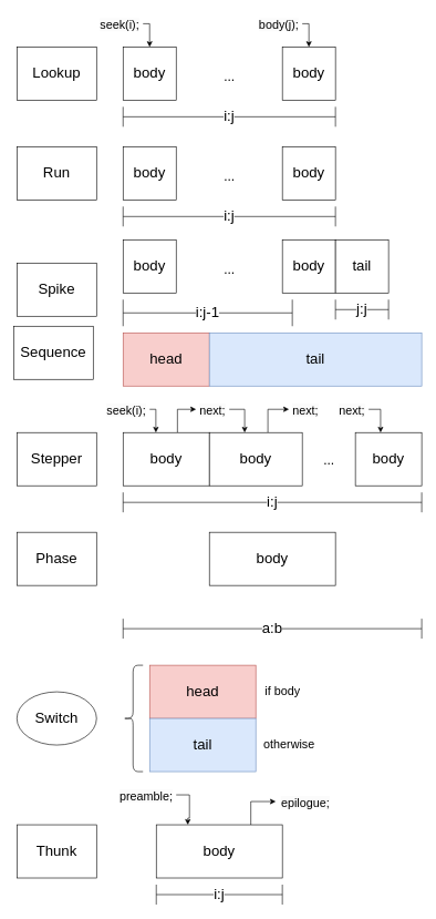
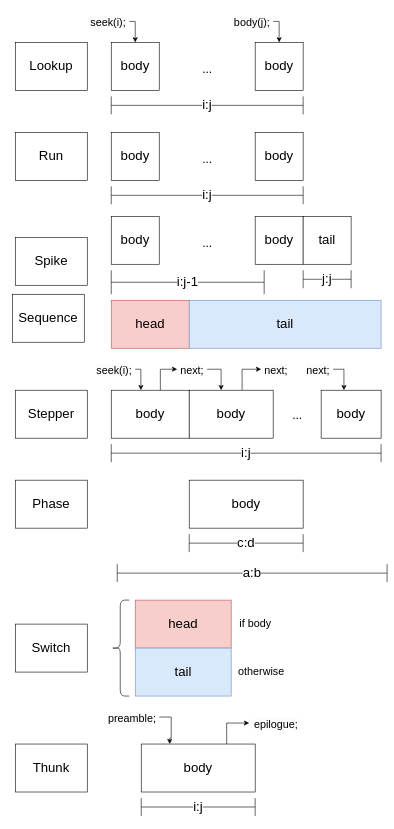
  <mxCell id="0" />
  <mxCell id="1" parent="0" />
  <mxCell id="2" value="body" style="whiteSpace=wrap;html=1;aspect=fixed;fontSize=22;container=0;" parent="1" vertex="1"><mxGeometry x="185" y="70" width="80" height="80" as="geometry" /></mxCell>
  <mxCell id="3" value="Lookup" style="whiteSpace=wrap;html=1;fontSize=22;container=0;" parent="1" vertex="1"><mxGeometry x="25" y="70" width="120" height="80" as="geometry" /></mxCell>
  <mxCell id="4" value="i:j" style="shape=crossbar;whiteSpace=wrap;html=1;rounded=1;fontSize=22;labelBackgroundColor=default;" vertex="1" parent="1"><mxGeometry x="185" y="160" width="320" height="30" as="geometry" /></mxCell>
  <mxCell id="5" value="body" style="whiteSpace=wrap;html=1;aspect=fixed;fontSize=22;container=0;" vertex="1" parent="1"><mxGeometry x="425" y="70" width="80" height="80" as="geometry" /></mxCell>
  <mxCell id="6" value="Stepper" style="whiteSpace=wrap;html=1;fontSize=22;container=0;" vertex="1" parent="1"><mxGeometry x="25" y="650" width="120" height="80" as="geometry" /></mxCell>
  <mxCell id="7" value="i:j" style="shape=crossbar;whiteSpace=wrap;html=1;rounded=1;fontSize=22;labelBackgroundColor=default;" vertex="1" parent="1"><mxGeometry x="185" y="740" width="450" height="30" as="geometry" /></mxCell>
  <mxCell id="8" value="..." style="text;html=1;align=center;verticalAlign=middle;resizable=0;points=[];autosize=1;strokeColor=none;fillColor=none;fontSize=20;" vertex="1" parent="1"><mxGeometry x="325" y="93" width="40" height="40" as="geometry" /></mxCell>
  <mxCell id="9" style="edgeStyle=orthogonalEdgeStyle;rounded=0;orthogonalLoop=1;jettySize=auto;html=1;exitX=0.63;exitY=0;exitDx=0;exitDy=0;exitPerimeter=0;entryX=0;entryY=0.5;entryDx=0;entryDy=0;" edge="1" parent="1" source="10" target="13"><mxGeometry relative="1" as="geometry" /></mxCell>
  <mxCell id="10" value="&lt;div style=&quot;font-size: 22px;&quot;&gt;body&lt;/div&gt;" style="whiteSpace=wrap;html=1;fontSize=22;container=0;points=[[0,0,0,0,0],[0,0.25,0,0,0],[0,0.5,0,0,0],[0,0.75,0,0,0],[0,1,0,0,0],[0.25,0,0,0,0],[0.25,1,0,0,0],[0.38,0,0,0,0],[0.5,0,0,0,0],[0.5,1,0,0,0],[0.63,0,0,0,0],[0.75,0,0,0,0],[0.75,1,0,0,0],[1,0,0,0,0],[1,0.25,0,0,0],[1,0.5,0,0,0],[1,0.75,0,0,0],[1,1,0,0,0]];" vertex="1" parent="1"><mxGeometry x="185" y="650" width="130" height="80" as="geometry" /></mxCell>
  <mxCell id="11" value="..." style="text;html=1;align=center;verticalAlign=middle;resizable=0;points=[];autosize=1;strokeColor=none;fillColor=none;fontSize=20;" vertex="1" parent="1"><mxGeometry x="475" y="670" width="40" height="40" as="geometry" /></mxCell>
  <mxCell id="12" value="&lt;span style=&quot;color: rgb(0, 0, 0); font-family: Helvetica; font-size: 18px; font-style: normal; font-variant-ligatures: normal; font-variant-caps: normal; font-weight: 400; letter-spacing: normal; orphans: 2; text-indent: 0px; text-transform: none; widows: 2; word-spacing: 0px; -webkit-text-stroke-width: 0px; white-space: normal; background-color: rgb(251, 251, 251); text-decoration-thickness: initial; text-decoration-style: initial; text-decoration-color: initial; float: none; display: inline !important;&quot;&gt;seek(i);&lt;/span&gt;" style="text;whiteSpace=wrap;html=1;fontSize=18;align=center;" vertex="1" parent="1"><mxGeometry x="155" y="600" width="70" height="30" as="geometry" /></mxCell>
  <mxCell id="13" value="&lt;span style=&quot;color: rgb(0, 0, 0); font-family: Helvetica; font-size: 18px; font-style: normal; font-variant-ligatures: normal; font-variant-caps: normal; font-weight: 400; letter-spacing: normal; orphans: 2; text-indent: 0px; text-transform: none; widows: 2; word-spacing: 0px; -webkit-text-stroke-width: 0px; white-space: normal; background-color: rgb(251, 251, 251); text-decoration-thickness: initial; text-decoration-style: initial; text-decoration-color: initial; float: none; display: inline !important;&quot;&gt;next;&lt;/span&gt;" style="text;whiteSpace=wrap;html=1;align=center;fontSize=18;" vertex="1" parent="1"><mxGeometry x="295" y="600" width="50" height="30" as="geometry" /></mxCell>
  <mxCell id="14" value="&lt;span style=&quot;color: rgb(0, 0, 0); font-family: Helvetica; font-size: 18px; font-style: normal; font-variant-ligatures: normal; font-variant-caps: normal; font-weight: 400; letter-spacing: normal; orphans: 2; text-indent: 0px; text-transform: none; widows: 2; word-spacing: 0px; -webkit-text-stroke-width: 0px; white-space: normal; background-color: rgb(251, 251, 251); text-decoration-thickness: initial; text-decoration-style: initial; text-decoration-color: initial; float: none; display: inline !important;&quot;&gt;next;&lt;/span&gt;" style="text;whiteSpace=wrap;html=1;align=center;fontSize=18;" vertex="1" parent="1"><mxGeometry x="435" y="600" width="50" height="30" as="geometry" /></mxCell>
  <mxCell id="15" style="edgeStyle=orthogonalEdgeStyle;rounded=0;orthogonalLoop=1;jettySize=auto;html=1;exitX=1;exitY=0.5;exitDx=0;exitDy=0;entryX=0.38;entryY=0;entryDx=0;entryDy=0;entryPerimeter=0;" edge="1" parent="1" source="12" target="10"><mxGeometry relative="1" as="geometry" /></mxCell>
  <mxCell id="16" style="edgeStyle=orthogonalEdgeStyle;rounded=0;orthogonalLoop=1;jettySize=auto;html=1;exitX=0.63;exitY=0;exitDx=0;exitDy=0;exitPerimeter=0;entryX=0;entryY=0.5;entryDx=0;entryDy=0;" edge="1" parent="1" source="17" target="14"><mxGeometry relative="1" as="geometry" /></mxCell>
  <mxCell id="17" value="&lt;div style=&quot;font-size: 22px;&quot;&gt;body&lt;/div&gt;" style="whiteSpace=wrap;html=1;fontSize=22;container=0;points=[[0,0,0,0,0],[0,0.25,0,0,0],[0,0.5,0,0,0],[0,0.75,0,0,0],[0,1,0,0,0],[0.25,0,0,0,0],[0.25,1,0,0,0],[0.38,0,0,0,0],[0.5,0,0,0,0],[0.5,1,0,0,0],[0.63,0,0,0,0],[0.75,0,0,0,0],[0.75,1,0,0,0],[1,0,0,0,0],[1,0.25,0,0,0],[1,0.5,0,0,0],[1,0.75,0,0,0],[1,1,0,0,0]];" vertex="1" parent="1"><mxGeometry x="315" y="650" width="140" height="80" as="geometry" /></mxCell>
  <mxCell id="18" value="&lt;div style=&quot;font-size: 22px;&quot;&gt;body&lt;/div&gt;" style="whiteSpace=wrap;html=1;fontSize=22;container=0;points=[[0,0,0,0,0],[0,0.25,0,0,0],[0,0.5,0,0,0],[0,0.75,0,0,0],[0,1,0,0,0],[0.25,0,0,0,0],[0.25,1,0,0,0],[0.38,0,0,0,0],[0.5,0,0,0,0],[0.5,1,0,0,0],[0.63,0,0,0,0],[0.75,0,0,0,0],[0.75,1,0,0,0],[1,0,0,0,0],[1,0.25,0,0,0],[1,0.5,0,0,0],[1,0.75,0,0,0],[1,1,0,0,0]];" vertex="1" parent="1"><mxGeometry x="535" y="650" width="100" height="80" as="geometry" /></mxCell>
  <mxCell id="19" style="edgeStyle=orthogonalEdgeStyle;rounded=0;orthogonalLoop=1;jettySize=auto;html=1;exitX=1;exitY=0.5;exitDx=0;exitDy=0;entryX=0.38;entryY=0;entryDx=0;entryDy=0;entryPerimeter=0;" edge="1" parent="1" source="13" target="17"><mxGeometry relative="1" as="geometry" /></mxCell>
  <mxCell id="20" style="edgeStyle=orthogonalEdgeStyle;rounded=0;orthogonalLoop=1;jettySize=auto;html=1;exitX=1;exitY=0.5;exitDx=0;exitDy=0;entryX=0.5;entryY=0;entryDx=0;entryDy=0;" edge="1" parent="1" source="21" target="2"><mxGeometry relative="1" as="geometry" /></mxCell>
  <mxCell id="21" value="&lt;span style=&quot;color: rgb(0, 0, 0); font-family: Helvetica; font-size: 18px; font-style: normal; font-variant-ligatures: normal; font-variant-caps: normal; font-weight: 400; letter-spacing: normal; orphans: 2; text-indent: 0px; text-transform: none; widows: 2; word-spacing: 0px; -webkit-text-stroke-width: 0px; white-space: normal; background-color: rgb(251, 251, 251); text-decoration-thickness: initial; text-decoration-style: initial; text-decoration-color: initial; float: none; display: inline !important;&quot;&gt;seek(i);&lt;/span&gt;" style="text;whiteSpace=wrap;html=1;fontSize=18;align=center;" vertex="1" parent="1"><mxGeometry x="145" y="20" width="70" height="30" as="geometry" /></mxCell>
  <mxCell id="22" style="edgeStyle=orthogonalEdgeStyle;rounded=0;orthogonalLoop=1;jettySize=auto;html=1;exitX=1;exitY=0.5;exitDx=0;exitDy=0;entryX=0.5;entryY=0;entryDx=0;entryDy=0;" edge="1" parent="1" source="23" target="5"><mxGeometry relative="1" as="geometry" /></mxCell>
  <mxCell id="23" value="&lt;span style=&quot;color: rgb(0, 0, 0); font-family: Helvetica; font-size: 18px; font-style: normal; font-variant-ligatures: normal; font-variant-caps: normal; font-weight: 400; letter-spacing: normal; orphans: 2; text-indent: 0px; text-transform: none; widows: 2; word-spacing: 0px; -webkit-text-stroke-width: 0px; white-space: normal; background-color: rgb(251, 251, 251); text-decoration-thickness: initial; text-decoration-style: initial; text-decoration-color: initial; float: none; display: inline !important;&quot;&gt;body(j);&lt;/span&gt;" style="text;whiteSpace=wrap;html=1;fontSize=18;align=center;" vertex="1" parent="1"><mxGeometry x="385" y="20" width="70" height="30" as="geometry" /></mxCell>
  <mxCell id="24" value="&lt;span style=&quot;color: rgb(0, 0, 0); font-family: Helvetica; font-size: 18px; font-style: normal; font-variant-ligatures: normal; font-variant-caps: normal; font-weight: 400; letter-spacing: normal; orphans: 2; text-indent: 0px; text-transform: none; widows: 2; word-spacing: 0px; -webkit-text-stroke-width: 0px; white-space: normal; background-color: rgb(251, 251, 251); text-decoration-thickness: initial; text-decoration-style: initial; text-decoration-color: initial; float: none; display: inline !important;&quot;&gt;next;&lt;/span&gt;" style="text;whiteSpace=wrap;html=1;align=center;fontSize=18;" vertex="1" parent="1"><mxGeometry x="505" y="600" width="50" height="30" as="geometry" /></mxCell>
  <mxCell id="25" style="edgeStyle=orthogonalEdgeStyle;rounded=0;orthogonalLoop=1;jettySize=auto;html=1;exitX=1;exitY=0.5;exitDx=0;exitDy=0;entryX=0.38;entryY=0;entryDx=0;entryDy=0;entryPerimeter=0;" edge="1" parent="1" source="24" target="18"><mxGeometry relative="1" as="geometry" /></mxCell>
  <mxCell id="26" value="Sequence" style="whiteSpace=wrap;html=1;fontSize=22;container=0;" vertex="1" parent="1"><mxGeometry x="20" y="490" width="120" height="80" as="geometry" /></mxCell>
  <mxCell id="27" value="&lt;div style=&quot;font-size: 22px;&quot;&gt;head&lt;/div&gt;" style="whiteSpace=wrap;html=1;fontSize=22;container=0;points=[[0,0,0,0,0],[0,0.25,0,0,0],[0,0.5,0,0,0],[0,0.75,0,0,0],[0,1,0,0,0],[0.25,0,0,0,0],[0.25,1,0,0,0],[0.38,0,0,0,0],[0.5,0,0,0,0],[0.5,1,0,0,0],[0.63,0,0,0,0],[0.75,0,0,0,0],[0.75,1,0,0,0],[1,0,0,0,0],[1,0.25,0,0,0],[1,0.5,0,0,0],[1,0.75,0,0,0],[1,1,0,0,0]];labelBackgroundColor=none;fillColor=#f8cecc;strokeColor=#b85450;" vertex="1" parent="1"><mxGeometry x="185" y="500" width="130" height="80" as="geometry" /></mxCell>
  <mxCell id="28" value="&lt;div style=&quot;font-size: 22px;&quot;&gt;tail&lt;/div&gt;" style="whiteSpace=wrap;html=1;fontSize=22;container=0;points=[[0,0,0,0,0],[0,0.25,0,0,0],[0,0.5,0,0,0],[0,0.75,0,0,0],[0,1,0,0,0],[0.25,0,0,0,0],[0.25,1,0,0,0],[0.38,0,0,0,0],[0.5,0,0,0,0],[0.5,1,0,0,0],[0.63,0,0,0,0],[0.75,0,0,0,0],[0.75,1,0,0,0],[1,0,0,0,0],[1,0.25,0,0,0],[1,0.5,0,0,0],[1,0.75,0,0,0],[1,1,0,0,0]];fillColor=#dae8fc;strokeColor=#6c8ebf;" vertex="1" parent="1"><mxGeometry x="315" y="500" width="320" height="80" as="geometry" /></mxCell>
  <mxCell id="29" value="Phase" style="whiteSpace=wrap;html=1;fontSize=22;container=0;" vertex="1" parent="1"><mxGeometry x="25" y="800" width="120" height="80" as="geometry" /></mxCell>
  <mxCell id="30" value="&lt;div style=&quot;font-size: 22px;&quot;&gt;body&lt;/div&gt;" style="whiteSpace=wrap;html=1;fontSize=22;container=0;points=[[0,0,0,0,0],[0,0.25,0,0,0],[0,0.5,0,0,0],[0,0.75,0,0,0],[0,1,0,0,0],[0.25,0,0,0,0],[0.25,1,0,0,0],[0.38,0,0,0,0],[0.5,0,0,0,0],[0.5,1,0,0,0],[0.63,0,0,0,0],[0.75,0,0,0,0],[0.75,1,0,0,0],[1,0,0,0,0],[1,0.25,0,0,0],[1,0.5,0,0,0],[1,0.75,0,0,0],[1,1,0,0,0]];" vertex="1" parent="1"><mxGeometry x="315" y="800" width="190" height="80" as="geometry" /></mxCell>
- <mxCell id="31" value="a:b" style="shape=crossbar;whiteSpace=wrap;html=1;rounded=1;fontSize=22;labelBackgroundColor=default;" vertex="1" parent="1"><mxGeometry x="185" y="930" width="450" height="30" as="geometry" /></mxCell>
+ <mxCell id="31" value="a:b" style="shape=crossbar;whiteSpace=wrap;html=1;rounded=1;fontSize=22;labelBackgroundColor=default;" vertex="1" parent="1"><mxGeometry x="195" y="940" width="450" height="30" as="geometry" /></mxCell>
+ <mxCell id="32" value="c:d" style="shape=crossbar;whiteSpace=wrap;html=1;rounded=1;fontSize=22;labelBackgroundColor=default;" vertex="1" parent="1"><mxGeometry x="315" y="890" width="190" height="30" as="geometry" /></mxCell>
  <mxCell id="33" value="body" style="whiteSpace=wrap;html=1;aspect=fixed;fontSize=22;container=0;" vertex="1" parent="1"><mxGeometry x="185" y="220" width="80" height="80" as="geometry" /></mxCell>
  <mxCell id="34" value="Run" style="whiteSpace=wrap;html=1;fontSize=22;container=0;" vertex="1" parent="1"><mxGeometry x="25" y="220" width="120" height="80" as="geometry" /></mxCell>
  <mxCell id="35" value="i:j" style="shape=crossbar;whiteSpace=wrap;html=1;rounded=1;fontSize=22;labelBackgroundColor=default;" vertex="1" parent="1"><mxGeometry x="185" y="310" width="320" height="30" as="geometry" /></mxCell>
  <mxCell id="36" value="body" style="whiteSpace=wrap;html=1;aspect=fixed;fontSize=22;container=0;" vertex="1" parent="1"><mxGeometry x="425" y="220" width="80" height="80" as="geometry" /></mxCell>
  <mxCell id="37" value="..." style="text;html=1;align=center;verticalAlign=middle;resizable=0;points=[];autosize=1;strokeColor=none;fillColor=none;fontSize=20;" vertex="1" parent="1"><mxGeometry x="325" y="243" width="40" height="40" as="geometry" /></mxCell>
  <mxCell id="38" value="body" style="whiteSpace=wrap;html=1;aspect=fixed;fontSize=22;container=0;" vertex="1" parent="1"><mxGeometry x="185" y="360" width="80" height="80" as="geometry" /></mxCell>
  <mxCell id="39" value="Spike" style="whiteSpace=wrap;html=1;fontSize=22;container=0;" vertex="1" parent="1"><mxGeometry x="25" y="395" width="120" height="80" as="geometry" /></mxCell>
  <mxCell id="40" value="i:j-1" style="shape=crossbar;whiteSpace=wrap;html=1;rounded=1;fontSize=22;labelBackgroundColor=default;" vertex="1" parent="1"><mxGeometry x="185" y="450" width="255" height="40" as="geometry" /></mxCell>
  <mxCell id="41" value="body" style="whiteSpace=wrap;html=1;aspect=fixed;fontSize=22;container=0;" vertex="1" parent="1"><mxGeometry x="425" y="360" width="80" height="80" as="geometry" /></mxCell>
  <mxCell id="42" value="..." style="text;html=1;align=center;verticalAlign=middle;resizable=0;points=[];autosize=1;strokeColor=none;fillColor=none;fontSize=20;" vertex="1" parent="1"><mxGeometry x="325" y="383" width="40" height="40" as="geometry" /></mxCell>
  <mxCell id="43" value="tail" style="whiteSpace=wrap;html=1;aspect=fixed;fontSize=22;container=0;" vertex="1" parent="1"><mxGeometry x="505" y="360" width="80" height="80" as="geometry" /></mxCell>
  <mxCell id="44" value="j:j" style="shape=crossbar;whiteSpace=wrap;html=1;rounded=1;fontSize=22;labelBackgroundColor=default;" vertex="1" parent="1"><mxGeometry x="505" y="450" width="80" height="30" as="geometry" /></mxCell>
- <mxCell id="45" value="Switch" style="ellipse;whiteSpace=wrap;html=1;fontSize=22;container=0;" vertex="1" parent="1"><mxGeometry x="25" y="1040" width="120" height="80" as="geometry" /></mxCell>
+ <mxCell id="45" value="Switch" style="whiteSpace=wrap;html=1;fontSize=22;container=0;" vertex="1" parent="1"><mxGeometry x="25" y="1040" width="120" height="80" as="geometry" /></mxCell>
  <mxCell id="46" value="&lt;div style=&quot;font-size: 22px;&quot;&gt;head&lt;/div&gt;" style="whiteSpace=wrap;html=1;fontSize=22;container=0;points=[[0,0,0,0,0],[0,0.25,0,0,0],[0,0.5,0,0,0],[0,0.75,0,0,0],[0,1,0,0,0],[0.25,0,0,0,0],[0.25,1,0,0,0],[0.38,0,0,0,0],[0.5,0,0,0,0],[0.5,1,0,0,0],[0.63,0,0,0,0],[0.75,0,0,0,0],[0.75,1,0,0,0],[1,0,0,0,0],[1,0.25,0,0,0],[1,0.5,0,0,0],[1,0.75,0,0,0],[1,1,0,0,0]];labelBackgroundColor=none;fillColor=#f8cecc;strokeColor=#b85450;" vertex="1" parent="1"><mxGeometry x="225" y="1000" width="160" height="80" as="geometry" /></mxCell>
  <mxCell id="47" value="&lt;div style=&quot;font-size: 22px;&quot;&gt;tail&lt;/div&gt;" style="whiteSpace=wrap;html=1;fontSize=22;container=0;points=[[0,0,0,0,0],[0,0.25,0,0,0],[0,0.5,0,0,0],[0,0.75,0,0,0],[0,1,0,0,0],[0.25,0,0,0,0],[0.25,1,0,0,0],[0.38,0,0,0,0],[0.5,0,0,0,0],[0.5,1,0,0,0],[0.63,0,0,0,0],[0.75,0,0,0,0],[0.75,1,0,0,0],[1,0,0,0,0],[1,0.25,0,0,0],[1,0.5,0,0,0],[1,0.75,0,0,0],[1,1,0,0,0]];fillColor=#dae8fc;strokeColor=#6c8ebf;" vertex="1" parent="1"><mxGeometry x="225" y="1080" width="160" height="80" as="geometry" /></mxCell>
  <mxCell id="48" value="" style="shape=curlyBracket;whiteSpace=wrap;html=1;rounded=1;labelPosition=left;verticalLabelPosition=middle;align=right;verticalAlign=middle;" vertex="1" parent="1"><mxGeometry x="185" y="1000" width="30" height="160" as="geometry" /></mxCell>
  <mxCell id="49" value="if body" style="text;html=1;align=center;verticalAlign=middle;resizable=0;points=[];autosize=1;strokeColor=none;fillColor=none;fontSize=18;" vertex="1" parent="1"><mxGeometry x="385" y="1020" width="80" height="40" as="geometry" /></mxCell>
  <mxCell id="50" value="otherwise" style="text;html=1;align=center;verticalAlign=middle;resizable=0;points=[];autosize=1;strokeColor=none;fillColor=none;fontSize=18;" vertex="1" parent="1"><mxGeometry x="385" y="1100" width="100" height="40" as="geometry" /></mxCell>
  <mxCell id="51" value="Thunk" style="whiteSpace=wrap;html=1;fontSize=22;container=0;" vertex="1" parent="1"><mxGeometry x="25" y="1240" width="120" height="80" as="geometry" /></mxCell>
  <mxCell id="52" value="i:j" style="shape=crossbar;whiteSpace=wrap;html=1;rounded=1;fontSize=22;labelBackgroundColor=default;" vertex="1" parent="1"><mxGeometry x="235" y="1330" width="190" height="30" as="geometry" /></mxCell>
  <mxCell id="53" style="edgeStyle=orthogonalEdgeStyle;rounded=0;orthogonalLoop=1;jettySize=auto;html=1;exitX=0.75;exitY=0;exitDx=0;exitDy=0;exitPerimeter=0;entryX=0;entryY=0.5;entryDx=0;entryDy=0;" edge="1" parent="1" source="54" target="56"><mxGeometry relative="1" as="geometry" /></mxCell>
  <mxCell id="54" value="&lt;div style=&quot;font-size: 22px;&quot;&gt;body&lt;/div&gt;" style="whiteSpace=wrap;html=1;fontSize=22;container=0;points=[[0,0,0,0,0],[0,0.25,0,0,0],[0,0.5,0,0,0],[0,0.75,0,0,0],[0,1,0,0,0],[0.25,0,0,0,0],[0.25,1,0,0,0],[0.38,0,0,0,0],[0.5,0,0,0,0],[0.5,1,0,0,0],[0.63,0,0,0,0],[0.75,0,0,0,0],[0.75,1,0,0,0],[1,0,0,0,0],[1,0.25,0,0,0],[1,0.5,0,0,0],[1,0.75,0,0,0],[1,1,0,0,0]];" vertex="1" parent="1"><mxGeometry x="235" y="1240" width="190" height="80" as="geometry" /></mxCell>
  <mxCell id="55" value="&lt;span style=&quot;color: rgb(0, 0, 0); font-family: Helvetica; font-size: 18px; font-style: normal; font-variant-ligatures: normal; font-variant-caps: normal; font-weight: 400; letter-spacing: normal; orphans: 2; text-indent: 0px; text-transform: none; widows: 2; word-spacing: 0px; -webkit-text-stroke-width: 0px; white-space: normal; background-color: rgb(251, 251, 251); text-decoration-thickness: initial; text-decoration-style: initial; text-decoration-color: initial; float: none; display: inline !important;&quot;&gt;preamble;&lt;/span&gt;" style="text;whiteSpace=wrap;html=1;fontSize=18;align=center;" vertex="1" parent="1"><mxGeometry x="175" y="1180" width="90" height="30" as="geometry" /></mxCell>
  <mxCell id="56" value="&lt;span style=&quot;color: rgb(0, 0, 0); font-family: Helvetica; font-size: 18px; font-style: normal; font-variant-ligatures: normal; font-variant-caps: normal; font-weight: 400; letter-spacing: normal; orphans: 2; text-indent: 0px; text-transform: none; widows: 2; word-spacing: 0px; -webkit-text-stroke-width: 0px; white-space: normal; background-color: rgb(251, 251, 251); text-decoration-thickness: initial; text-decoration-style: initial; text-decoration-color: initial; float: none; display: inline !important;&quot;&gt;epilogue;&lt;/span&gt;" style="text;whiteSpace=wrap;html=1;align=center;fontSize=18;" vertex="1" parent="1"><mxGeometry x="415" y="1190" width="90" height="30" as="geometry" /></mxCell>
  <mxCell id="57" style="edgeStyle=orthogonalEdgeStyle;rounded=0;orthogonalLoop=1;jettySize=auto;html=1;exitX=1;exitY=0.5;exitDx=0;exitDy=0;entryX=0.38;entryY=0;entryDx=0;entryDy=0;entryPerimeter=0;" edge="1" parent="1"><mxGeometry relative="1" as="geometry"><mxPoint x="555" y="1205" as="sourcePoint" /></mxGeometry></mxCell>
  <mxCell id="58" style="edgeStyle=orthogonalEdgeStyle;rounded=0;orthogonalLoop=1;jettySize=auto;html=1;exitX=1;exitY=0.5;exitDx=0;exitDy=0;entryX=0.25;entryY=0;entryDx=0;entryDy=0;entryPerimeter=0;" edge="1" parent="1" source="55" target="54"><mxGeometry relative="1" as="geometry" /></mxCell>
